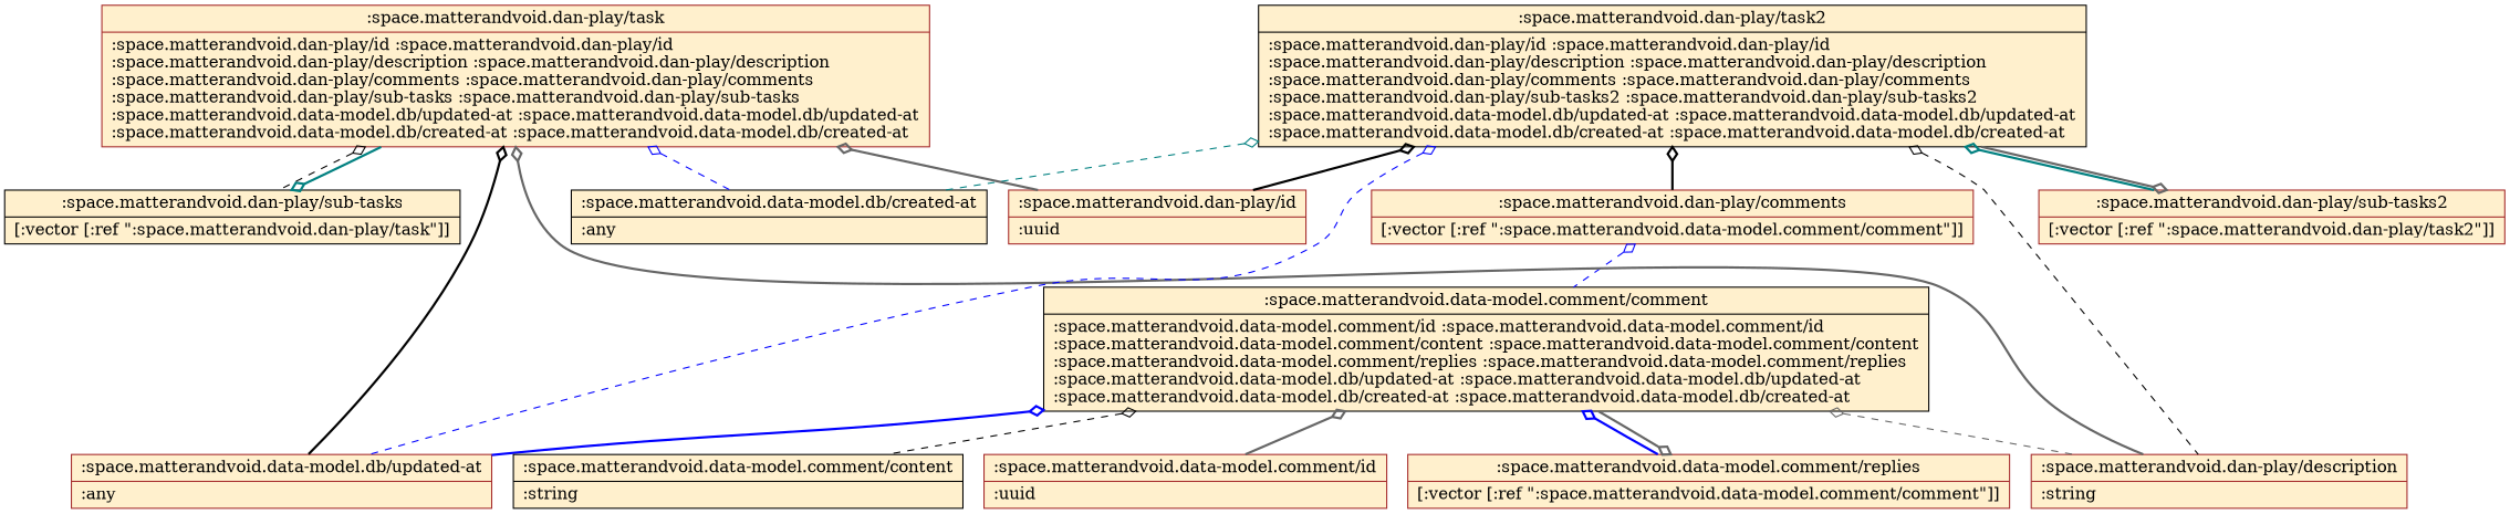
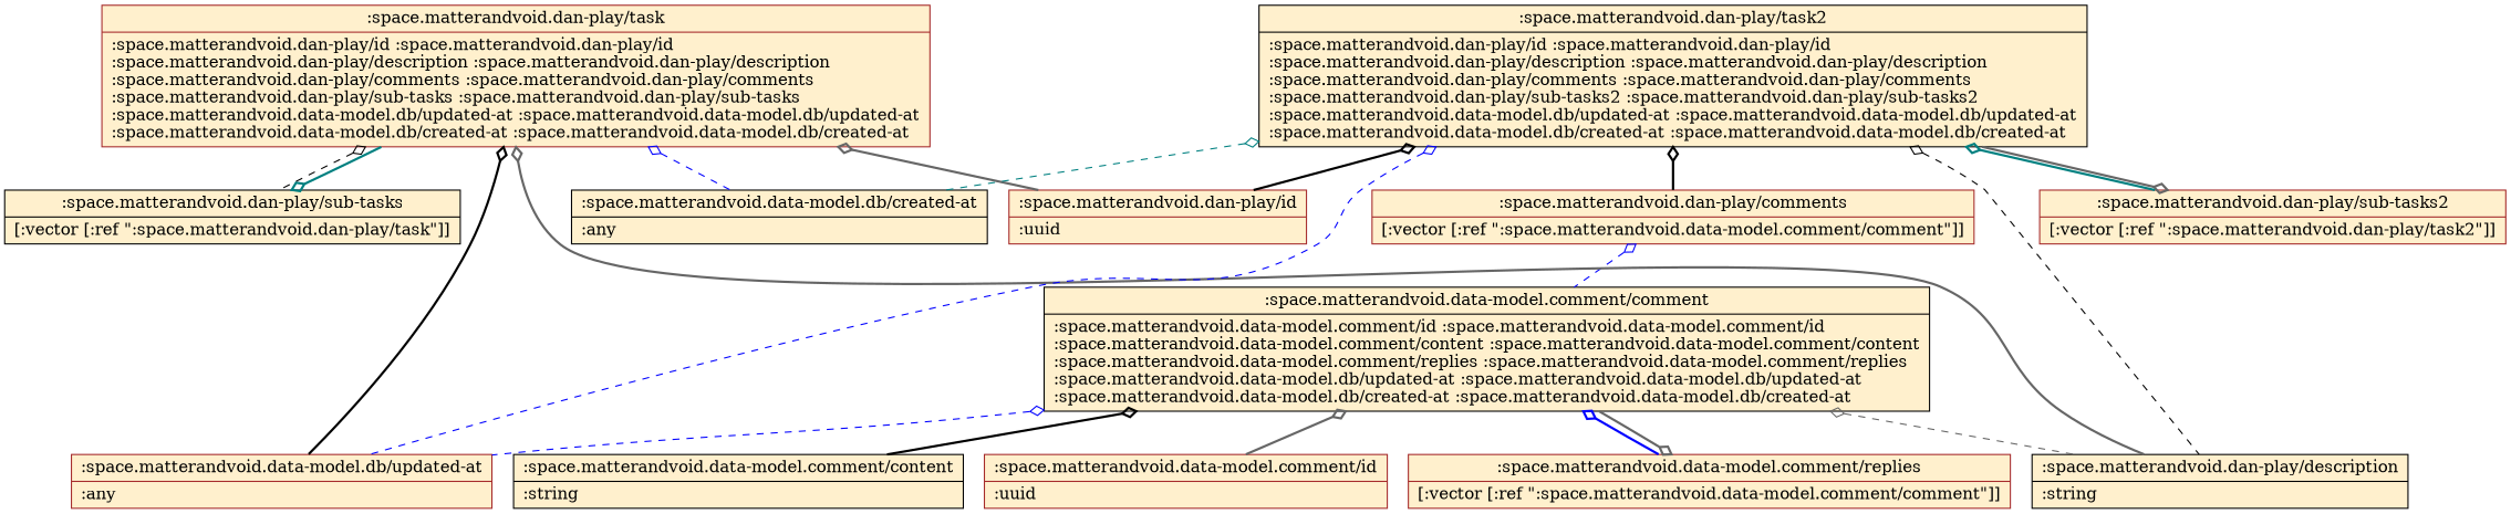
  digraph {
    node [color=brown fillcolor="#fff0cd" shape=record style=filled]
    edge [arrowtail=odiamond color=gray40 dir=back style=bold]
    n1 [label="{:space.matterandvoid.dan-play/comments|[:vector [:ref \":space.matterandvoid.data-model.comment/comment\"]]\l}"]
    n2 [color=black label="{:space.matterandvoid.data-model.comment/comment|:space.matterandvoid.data-model.comment/id :space.matterandvoid.data-model.comment/id\l:space.matterandvoid.data-model.comment/content :space.matterandvoid.data-model.comment/content\l:space.matterandvoid.data-model.comment/replies :space.matterandvoid.data-model.comment/replies\l:space.matterandvoid.data-model.db/updated-at :space.matterandvoid.data-model.db/updated-at\l:space.matterandvoid.data-model.db/created-at :space.matterandvoid.data-model.db/created-at\l}"]
-   n3 [label="{:space.matterandvoid.dan-play/description|:string\l}"]
+   n3 [color=black label="{:space.matterandvoid.dan-play/description|:string\l}"]
    n4 [label="{:space.matterandvoid.data-model.db/updated-at|:any\l}"]
    n5 [color=black label="{:space.matterandvoid.data-model.comment/content|:string\l}"]
    n6 [label="{:space.matterandvoid.data-model.comment/id|:uuid\l}"]
    n7 [label="{:space.matterandvoid.data-model.comment/replies|[:vector [:ref \":space.matterandvoid.data-model.comment/comment\"]]\l}"]
    n8 [label="{:space.matterandvoid.dan-play/id|:uuid\l}"]
    n9 [color=black label="{:space.matterandvoid.dan-play/sub-tasks|[:vector [:ref \":space.matterandvoid.dan-play/task\"]]\l}"]
    n10 [label="{:space.matterandvoid.dan-play/task|:space.matterandvoid.dan-play/id :space.matterandvoid.dan-play/id\l:space.matterandvoid.dan-play/description :space.matterandvoid.dan-play/description\l:space.matterandvoid.dan-play/comments :space.matterandvoid.dan-play/comments\l:space.matterandvoid.dan-play/sub-tasks :space.matterandvoid.dan-play/sub-tasks\l:space.matterandvoid.data-model.db/updated-at :space.matterandvoid.data-model.db/updated-at\l:space.matterandvoid.data-model.db/created-at :space.matterandvoid.data-model.db/created-at\l}"]
    n11 [color=black label="{:space.matterandvoid.data-model.db/created-at|:any\l}"]
    n12 [label="{:space.matterandvoid.dan-play/sub-tasks2|[:vector [:ref \":space.matterandvoid.dan-play/task2\"]]\l}"]
    n13 [color=black label="{:space.matterandvoid.dan-play/task2|:space.matterandvoid.dan-play/id :space.matterandvoid.dan-play/id\l:space.matterandvoid.dan-play/description :space.matterandvoid.dan-play/description\l:space.matterandvoid.dan-play/comments :space.matterandvoid.dan-play/comments\l:space.matterandvoid.dan-play/sub-tasks2 :space.matterandvoid.dan-play/sub-tasks2\l:space.matterandvoid.data-model.db/updated-at :space.matterandvoid.data-model.db/updated-at\l:space.matterandvoid.data-model.db/created-at :space.matterandvoid.data-model.db/created-at\l}"]
    n1 -> n2 [color=blue style=dashed]
    n2 -> n3 [style=dashed]
-   n2 -> n4 [color=blue]
-   n2 -> n5 [color=black style=dashed]
+   n2 -> n4 [color=blue style=dashed]
+   n2 -> n5 [color=black]
    n2 -> n6
    n2 -> n7 [color=blue]
    n7 -> n2
    n9 -> n10 [color=teal]
    n10 -> n3
    n10 -> n4 [color=black]
    n10 -> n8
    n10 -> n9 [color=black style=dashed]
    n10 -> n11 [color=blue style=dashed]
    n12 -> n13
    n13 -> n1 [color=black]
    n13 -> n3 [color=black style=dashed]
    n13 -> n4 [color=blue style=dashed]
    n13 -> n8 [color=black]
    n13 -> n11 [color=teal style=dashed]
    n13 -> n12 [color=teal]
  }
